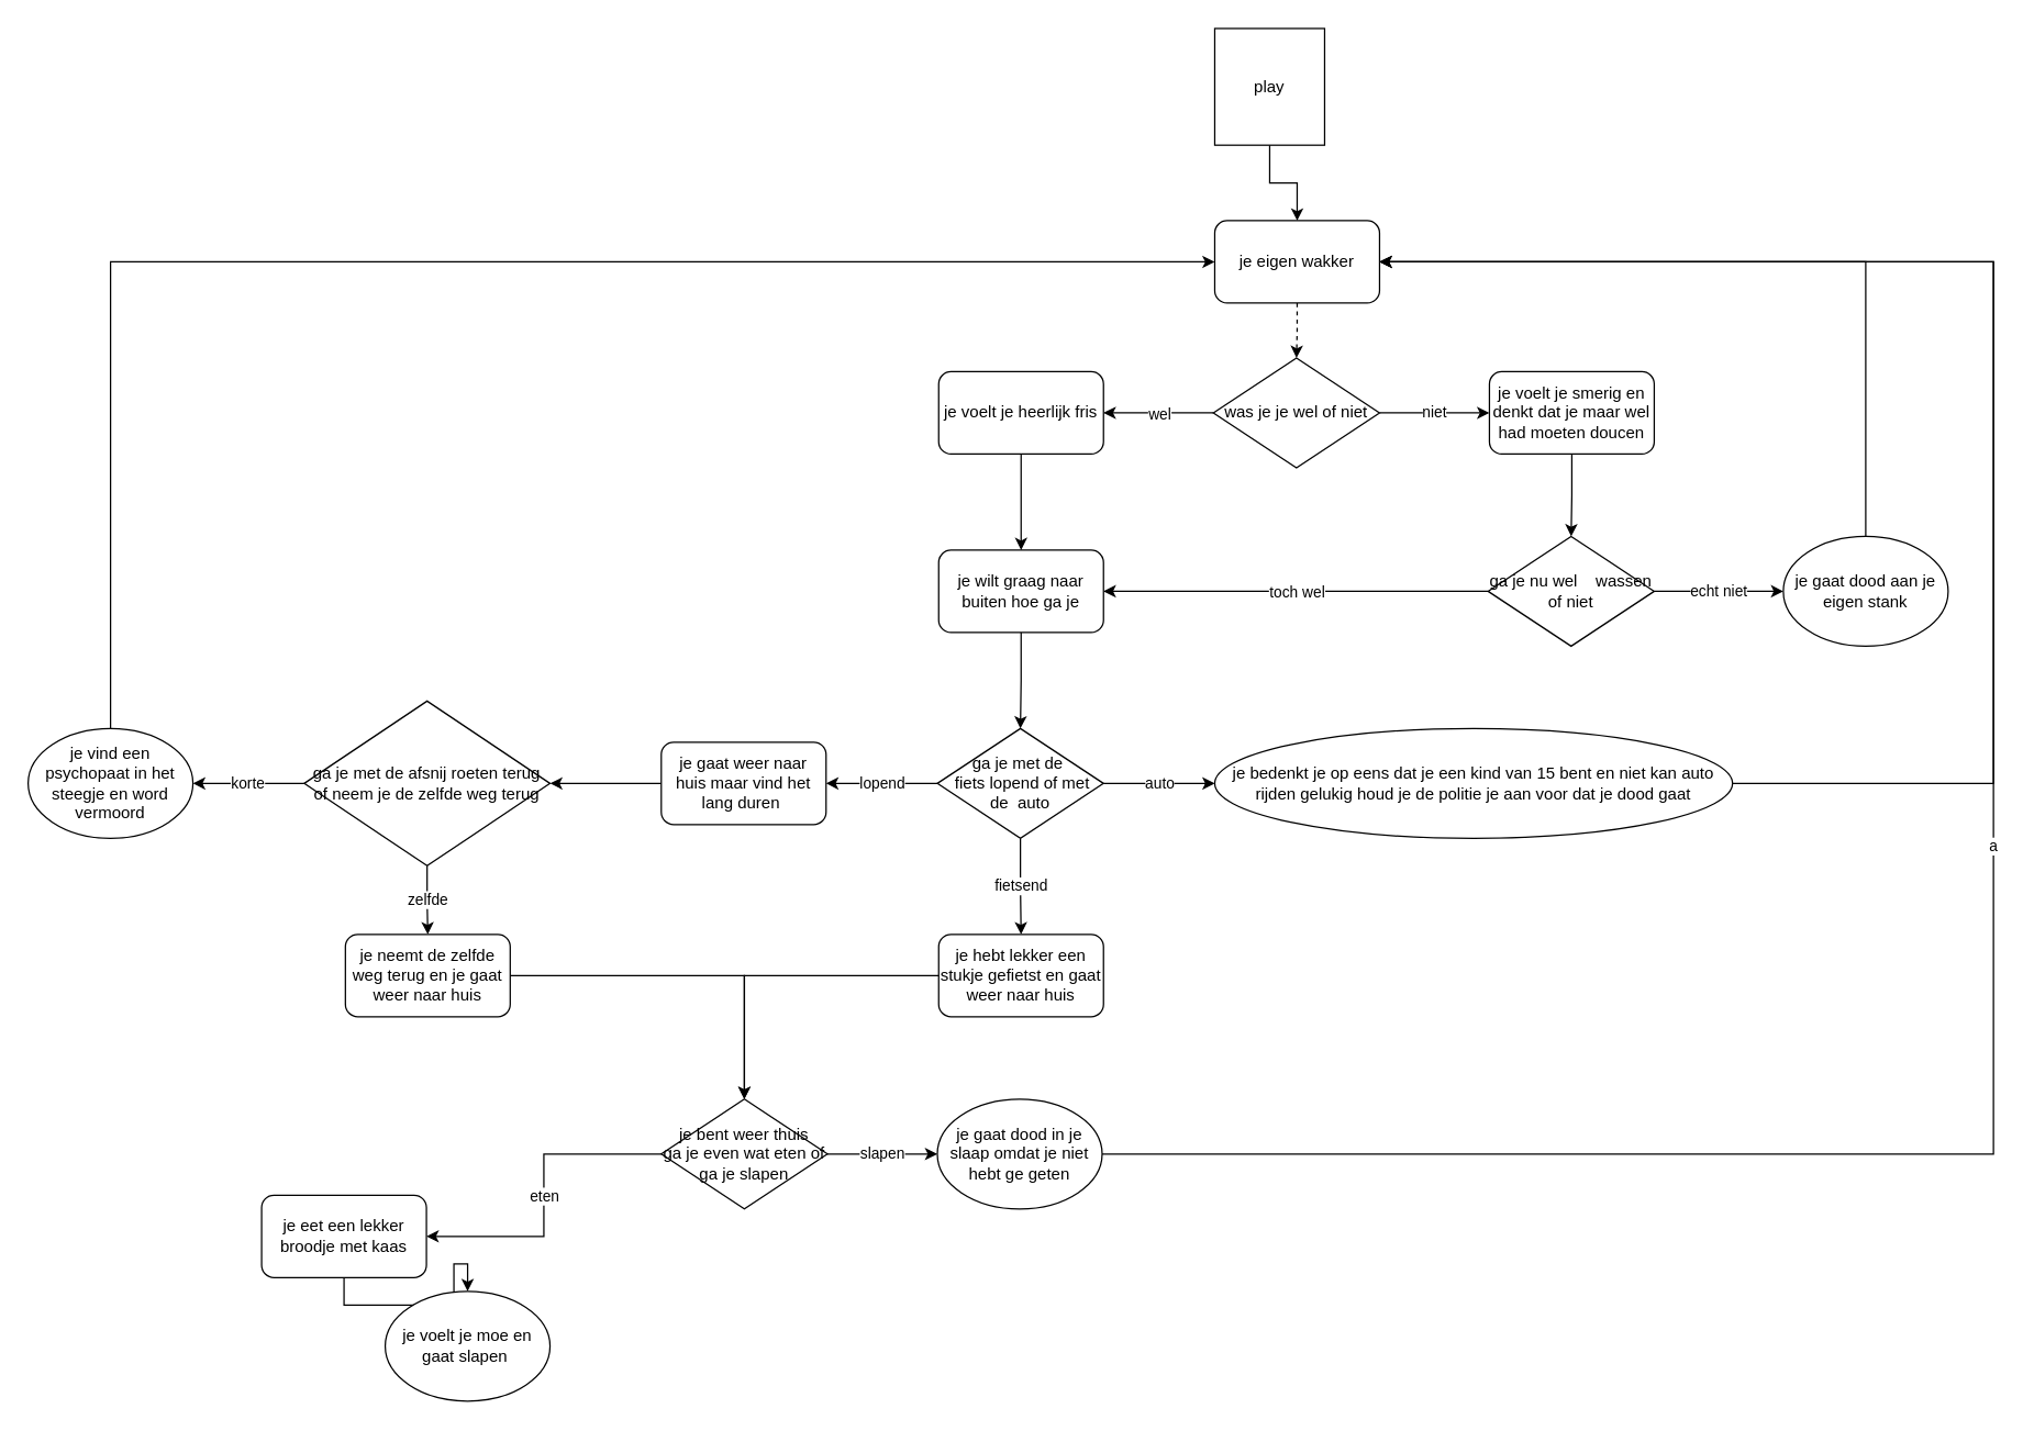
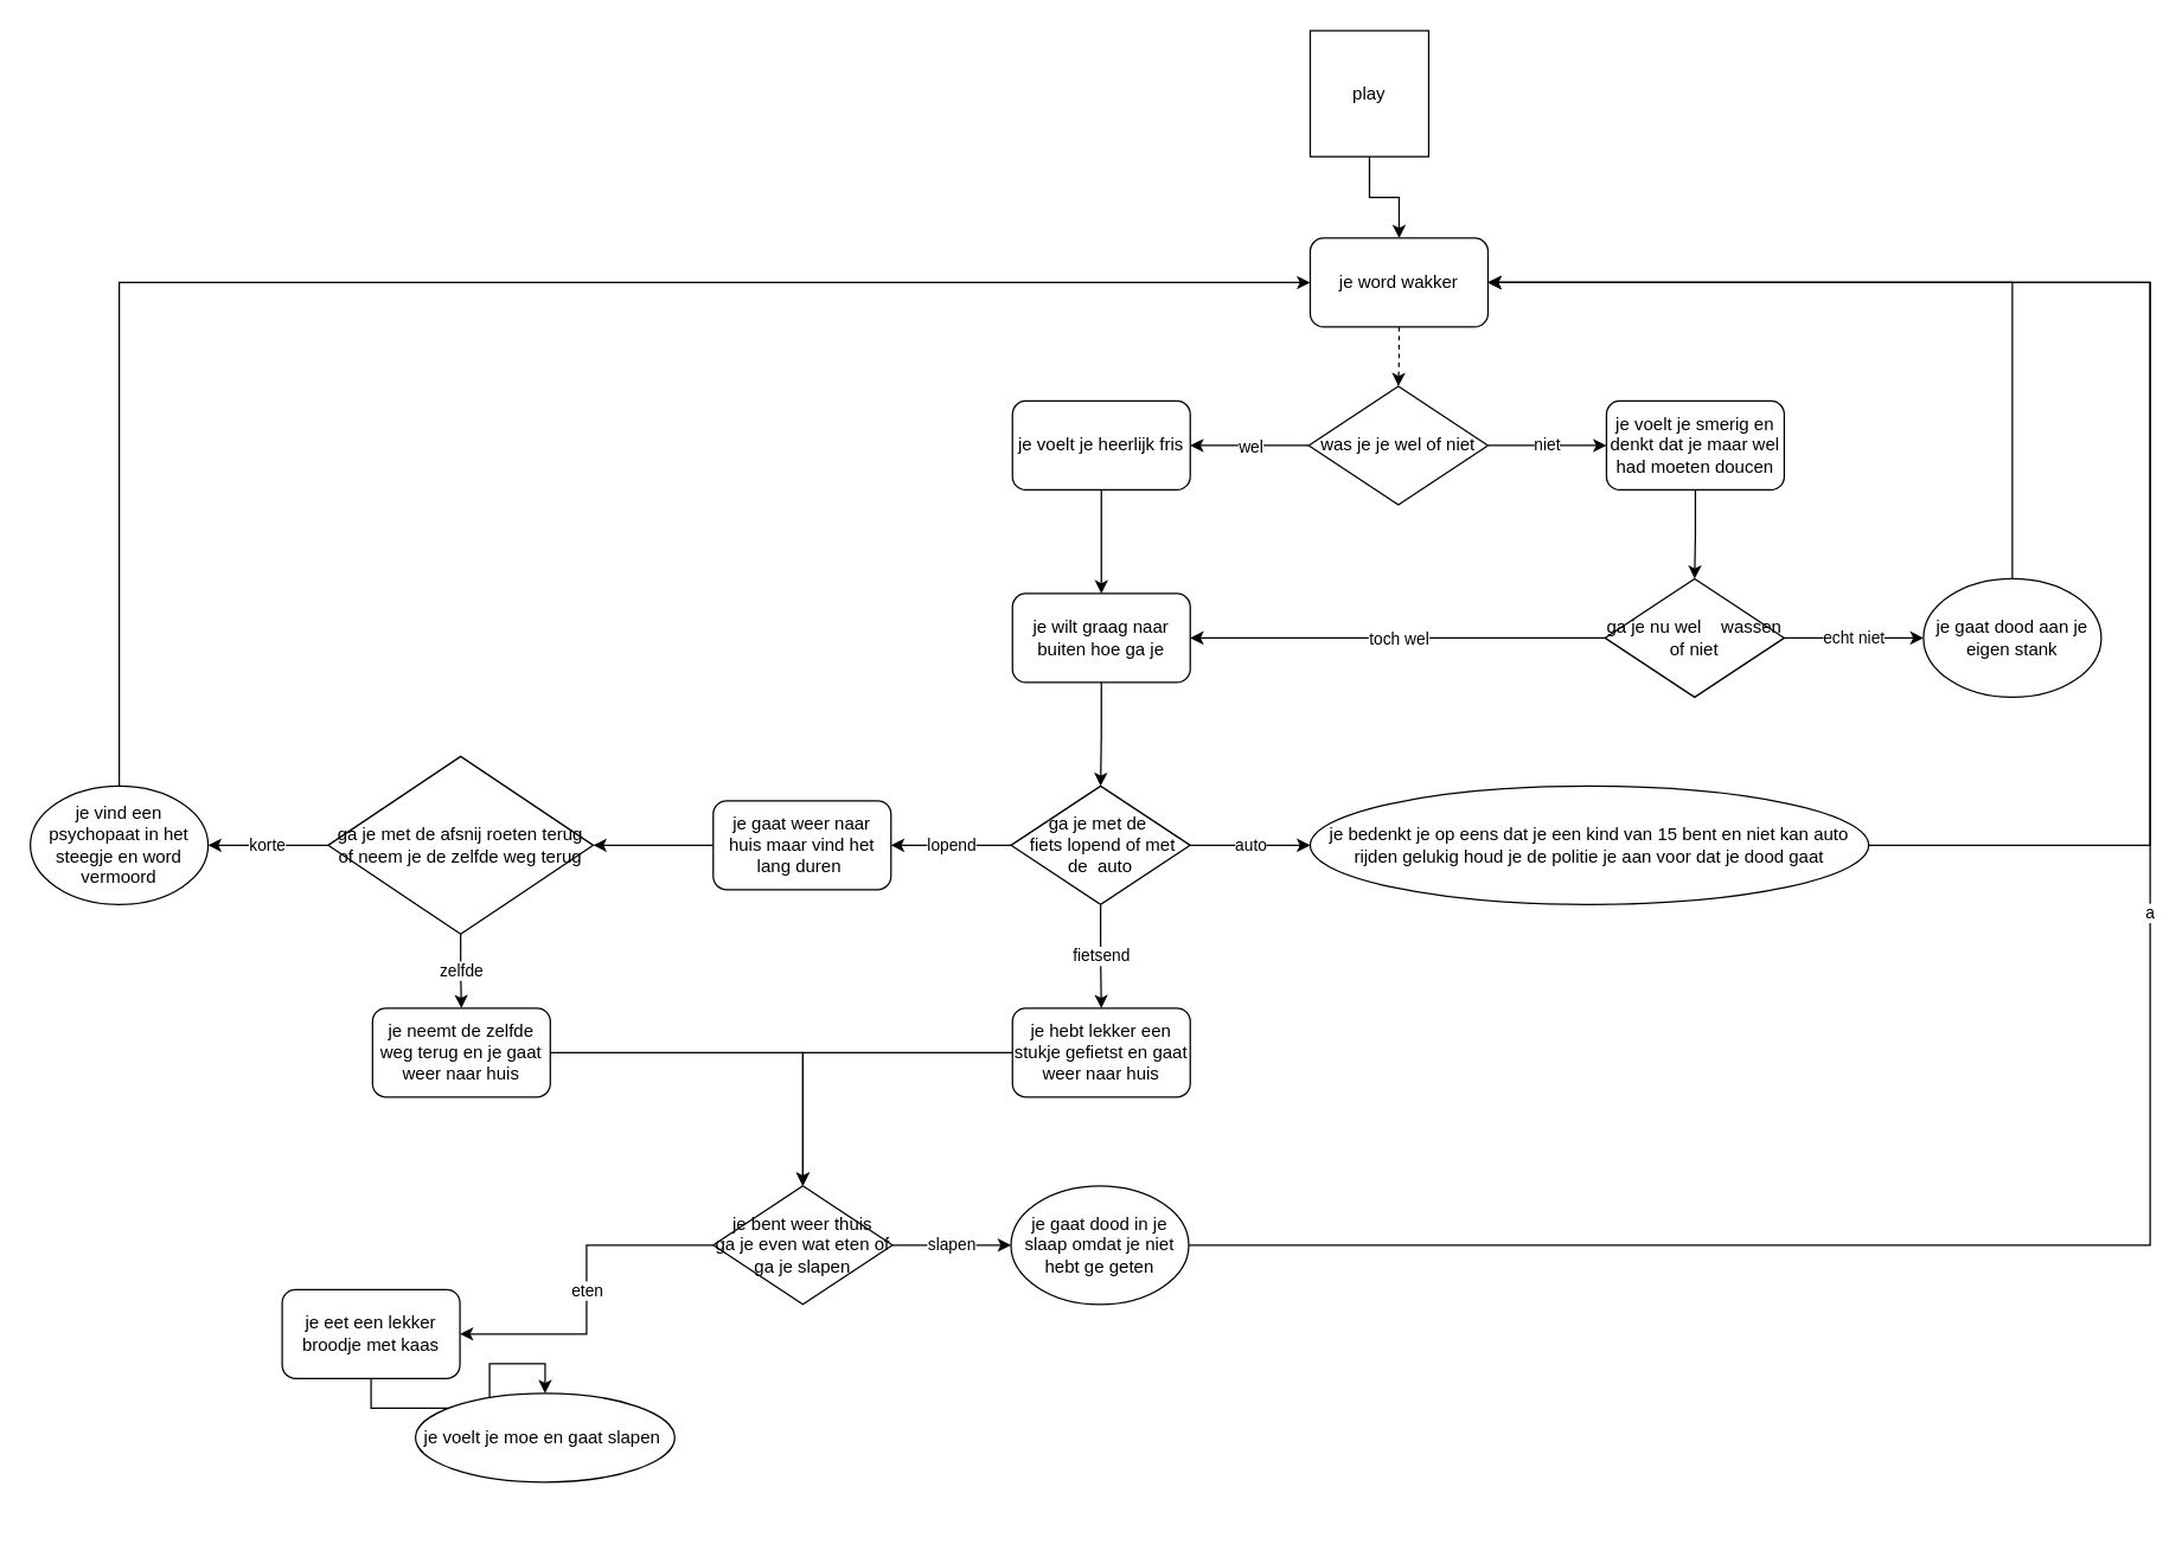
  <mxCell id="0" />
  <mxCell id="1" parent="0" />
  <mxCell id="2" style="edgeStyle=orthogonalEdgeStyle;rounded=0;orthogonalLoop=1;jettySize=auto;html=1;" edge="1" parent="1" source="3" target="5"><mxGeometry relative="1" as="geometry" /></mxCell>
  <mxCell id="3" value="play" style="rounded=0;whiteSpace=wrap;html=1;" vertex="1" parent="1"><mxGeometry x="884" y="20" width="80" height="85" as="geometry" /></mxCell>
  <mxCell id="4" value="" style="edgeStyle=orthogonalEdgeStyle;rounded=0;orthogonalLoop=1;jettySize=auto;html=1;dashed=1;" edge="1" parent="1" source="5" target="8"><mxGeometry relative="1" as="geometry" /></mxCell>
- <mxCell id="5" value="je eigen wakker" style="rounded=1;whiteSpace=wrap;html=1;" vertex="1" parent="1"><mxGeometry x="884" y="160" width="120" height="60" as="geometry" /></mxCell>
+ <mxCell id="5" value="je word wakker" style="rounded=1;whiteSpace=wrap;html=1;" vertex="1" parent="1"><mxGeometry x="884" y="160" width="120" height="60" as="geometry" /></mxCell>
  <mxCell id="6" value="niet" style="edgeStyle=orthogonalEdgeStyle;rounded=0;orthogonalLoop=1;jettySize=auto;html=1;" edge="1" parent="1" source="8"><mxGeometry relative="1" as="geometry"><mxPoint x="1084" y="300" as="targetPoint" /></mxGeometry></mxCell>
  <mxCell id="7" value="wel" style="edgeStyle=orthogonalEdgeStyle;rounded=0;orthogonalLoop=1;jettySize=auto;html=1;" edge="1" parent="1" source="8"><mxGeometry relative="1" as="geometry"><mxPoint x="803" y="300" as="targetPoint" /></mxGeometry></mxCell>
  <mxCell id="8" value="was je je wel of niet" style="rhombus;whiteSpace=wrap;html=1;" vertex="1" parent="1"><mxGeometry x="883" y="260" width="121" height="80" as="geometry" /></mxCell>
  <mxCell id="9" style="edgeStyle=orthogonalEdgeStyle;rounded=0;orthogonalLoop=1;jettySize=auto;html=1;" edge="1" parent="1" source="10" target="19"><mxGeometry relative="1" as="geometry" /></mxCell>
  <mxCell id="10" value="je voelt je heerlijk fris" style="rounded=1;whiteSpace=wrap;html=1;" vertex="1" parent="1"><mxGeometry x="683" y="270" width="120" height="60" as="geometry" /></mxCell>
  <mxCell id="11" style="edgeStyle=orthogonalEdgeStyle;rounded=0;orthogonalLoop=1;jettySize=auto;html=1;" edge="1" parent="1" source="12" target="15"><mxGeometry relative="1" as="geometry" /></mxCell>
  <mxCell id="12" value="je voelt je smerig en denkt dat je maar wel had moeten doucen" style="rounded=1;whiteSpace=wrap;html=1;" vertex="1" parent="1"><mxGeometry x="1084" y="270" width="120" height="60" as="geometry" /></mxCell>
  <mxCell id="13" value="toch wel" style="edgeStyle=orthogonalEdgeStyle;rounded=0;orthogonalLoop=1;jettySize=auto;html=1;" edge="1" parent="1" source="15"><mxGeometry relative="1" as="geometry"><mxPoint x="803" y="430" as="targetPoint" /></mxGeometry></mxCell>
  <mxCell id="14" value="echt niet" style="edgeStyle=orthogonalEdgeStyle;rounded=0;orthogonalLoop=1;jettySize=auto;html=1;" edge="1" parent="1" source="15"><mxGeometry relative="1" as="geometry"><mxPoint x="1298" y="430" as="targetPoint" /></mxGeometry></mxCell>
  <mxCell id="15" value="ga je nu wel&amp;nbsp; &amp;nbsp; wassen of niet" style="rhombus;whiteSpace=wrap;html=1;" vertex="1" parent="1"><mxGeometry x="1083" y="390" width="121" height="80" as="geometry" /></mxCell>
  <mxCell id="16" style="edgeStyle=orthogonalEdgeStyle;rounded=0;orthogonalLoop=1;jettySize=auto;html=1;entryX=1;entryY=0.5;entryDx=0;entryDy=0;" edge="1" parent="1" source="17" target="5"><mxGeometry relative="1" as="geometry"><Array as="points"><mxPoint x="1358" y="190" /></Array></mxGeometry></mxCell>
  <mxCell id="17" value="je gaat dood aan je eigen stank" style="ellipse;whiteSpace=wrap;html=1;" vertex="1" parent="1"><mxGeometry x="1298" y="390" width="120" height="80" as="geometry" /></mxCell>
  <mxCell id="18" style="edgeStyle=orthogonalEdgeStyle;rounded=0;orthogonalLoop=1;jettySize=auto;html=1;" edge="1" parent="1" source="19" target="23"><mxGeometry relative="1" as="geometry" /></mxCell>
  <mxCell id="19" value="je wilt graag naar buiten hoe ga je" style="rounded=1;whiteSpace=wrap;html=1;" vertex="1" parent="1"><mxGeometry x="683" y="400" width="120" height="60" as="geometry" /></mxCell>
  <mxCell id="20" value="auto" style="edgeStyle=orthogonalEdgeStyle;rounded=0;orthogonalLoop=1;jettySize=auto;html=1;" edge="1" parent="1" source="23" target="25"><mxGeometry relative="1" as="geometry" /></mxCell>
  <mxCell id="21" value="fietsend" style="edgeStyle=orthogonalEdgeStyle;rounded=0;orthogonalLoop=1;jettySize=auto;html=1;" edge="1" parent="1" source="23" target="27"><mxGeometry relative="1" as="geometry" /></mxCell>
  <mxCell id="22" value="lopend" style="edgeStyle=orthogonalEdgeStyle;rounded=0;orthogonalLoop=1;jettySize=auto;html=1;" edge="1" parent="1" source="23"><mxGeometry relative="1" as="geometry"><mxPoint x="601" y="570" as="targetPoint" /></mxGeometry></mxCell>
  <mxCell id="23" value="&amp;nbsp; &amp;nbsp; &amp;nbsp; ga je met de&amp;nbsp; &amp;nbsp; &amp;nbsp; &amp;nbsp; &amp;nbsp;fiets lopend of met de&amp;nbsp; auto" style="rhombus;whiteSpace=wrap;html=1;" vertex="1" parent="1"><mxGeometry x="682" y="530" width="121" height="80" as="geometry" /></mxCell>
  <mxCell id="24" style="edgeStyle=orthogonalEdgeStyle;rounded=0;orthogonalLoop=1;jettySize=auto;html=1;entryX=1;entryY=0.5;entryDx=0;entryDy=0;" edge="1" parent="1" source="25" target="5"><mxGeometry relative="1" as="geometry"><Array as="points"><mxPoint x="1451" y="570" /><mxPoint x="1451" y="190" /></Array></mxGeometry></mxCell>
  <mxCell id="25" value="je bedenkt je op eens dat je een kind van 15 bent en niet kan auto rijden gelukig houd je de politie je aan voor dat je dood gaat" style="ellipse;whiteSpace=wrap;html=1;" vertex="1" parent="1"><mxGeometry x="884" y="530" width="377" height="80" as="geometry" /></mxCell>
  <mxCell id="26" style="edgeStyle=orthogonalEdgeStyle;rounded=0;orthogonalLoop=1;jettySize=auto;html=1;" edge="1" parent="1" source="27" target="39"><mxGeometry relative="1" as="geometry" /></mxCell>
  <mxCell id="27" value="je hebt lekker een stukje gefietst en gaat weer naar huis" style="rounded=1;whiteSpace=wrap;html=1;" vertex="1" parent="1"><mxGeometry x="683" y="680" width="120" height="60" as="geometry" /></mxCell>
  <mxCell id="28" value="" style="edgeStyle=orthogonalEdgeStyle;rounded=0;orthogonalLoop=1;jettySize=auto;html=1;" edge="1" parent="1" source="29" target="32"><mxGeometry relative="1" as="geometry" /></mxCell>
  <mxCell id="29" value="je gaat weer naar huis maar vind het lang duren&amp;nbsp;" style="rounded=1;whiteSpace=wrap;html=1;" vertex="1" parent="1"><mxGeometry x="481" y="540" width="120" height="60" as="geometry" /></mxCell>
  <mxCell id="30" value="zelfde" style="edgeStyle=orthogonalEdgeStyle;rounded=0;orthogonalLoop=1;jettySize=auto;html=1;entryX=0.5;entryY=0;entryDx=0;entryDy=0;" edge="1" parent="1" source="32" target="34"><mxGeometry relative="1" as="geometry" /></mxCell>
  <mxCell id="31" value="korte" style="edgeStyle=orthogonalEdgeStyle;rounded=0;orthogonalLoop=1;jettySize=auto;html=1;entryX=1;entryY=0.5;entryDx=0;entryDy=0;" edge="1" parent="1" source="32" target="36"><mxGeometry relative="1" as="geometry" /></mxCell>
  <mxCell id="32" value="ga je met de afsnij roeten terug of neem je de zelfde weg terug" style="rhombus;whiteSpace=wrap;html=1;" vertex="1" parent="1"><mxGeometry x="221" y="510" width="179" height="120" as="geometry" /></mxCell>
  <mxCell id="33" style="edgeStyle=orthogonalEdgeStyle;rounded=0;orthogonalLoop=1;jettySize=auto;html=1;" edge="1" parent="1" source="34" target="39"><mxGeometry relative="1" as="geometry" /></mxCell>
  <mxCell id="34" value="je neemt de zelfde weg terug en je gaat weer naar huis" style="rounded=1;whiteSpace=wrap;html=1;" vertex="1" parent="1"><mxGeometry x="251" y="680" width="120" height="60" as="geometry" /></mxCell>
  <mxCell id="35" style="edgeStyle=orthogonalEdgeStyle;rounded=0;orthogonalLoop=1;jettySize=auto;html=1;entryX=0;entryY=0.5;entryDx=0;entryDy=0;" edge="1" parent="1" source="36" target="5"><mxGeometry relative="1" as="geometry"><Array as="points"><mxPoint x="80" y="190" /></Array></mxGeometry></mxCell>
  <mxCell id="36" value="je vind een psychopaat in het steegje en word vermoord" style="ellipse;whiteSpace=wrap;html=1;" vertex="1" parent="1"><mxGeometry x="20" y="530" width="120" height="80" as="geometry" /></mxCell>
  <mxCell id="37" value="eten" style="edgeStyle=orthogonalEdgeStyle;rounded=0;orthogonalLoop=1;jettySize=auto;html=1;" edge="1" parent="1" source="39" target="41"><mxGeometry relative="1" as="geometry" /></mxCell>
  <mxCell id="38" value="slapen" style="edgeStyle=orthogonalEdgeStyle;rounded=0;orthogonalLoop=1;jettySize=auto;html=1;" edge="1" parent="1" source="39"><mxGeometry relative="1" as="geometry"><mxPoint x="682" y="840" as="targetPoint" /></mxGeometry></mxCell>
  <mxCell id="39" value="&amp;nbsp; &amp;nbsp;je bent weer thuis&amp;nbsp; &amp;nbsp; ga je even wat eten of ga je slapen" style="rhombus;whiteSpace=wrap;html=1;" vertex="1" parent="1"><mxGeometry x="481" y="800" width="121" height="80" as="geometry" /></mxCell>
  <mxCell id="40" style="edgeStyle=orthogonalEdgeStyle;rounded=0;orthogonalLoop=1;jettySize=auto;html=1;entryX=0.5;entryY=0;entryDx=0;entryDy=0;" edge="1" parent="1" source="41" target="44"><mxGeometry relative="1" as="geometry" /></mxCell>
  <mxCell id="41" value="je eet een lekker broodje met kaas" style="rounded=1;whiteSpace=wrap;html=1;" vertex="1" parent="1"><mxGeometry x="190" y="870" width="120" height="60" as="geometry" /></mxCell>
  <mxCell id="42" value="a" style="edgeStyle=orthogonalEdgeStyle;rounded=0;orthogonalLoop=1;jettySize=auto;html=1;entryX=1;entryY=0.5;entryDx=0;entryDy=0;" edge="1" parent="1" source="43" target="5"><mxGeometry relative="1" as="geometry"><Array as="points"><mxPoint x="1451" y="840" /><mxPoint x="1451" y="190" /></Array></mxGeometry></mxCell>
  <mxCell id="43" value="je gaat dood in je slaap omdat je niet hebt ge geten" style="ellipse;whiteSpace=wrap;html=1;" vertex="1" parent="1"><mxGeometry x="682" y="800" width="120" height="80" as="geometry" /></mxCell>
- <mxCell id="44" value="je voelt je moe en gaat slapen&amp;nbsp;" style="ellipse;whiteSpace=wrap;html=1;" vertex="1" parent="1"><mxGeometry x="280" y="940" width="120" height="80" as="geometry" /></mxCell>
+ <mxCell id="44" value="je voelt je moe en gaat slapen&amp;nbsp;" style="ellipse;whiteSpace=wrap;html=1;" vertex="1" parent="1"><mxGeometry x="280" y="940" width="175" height="60" as="geometry" /></mxCell>
